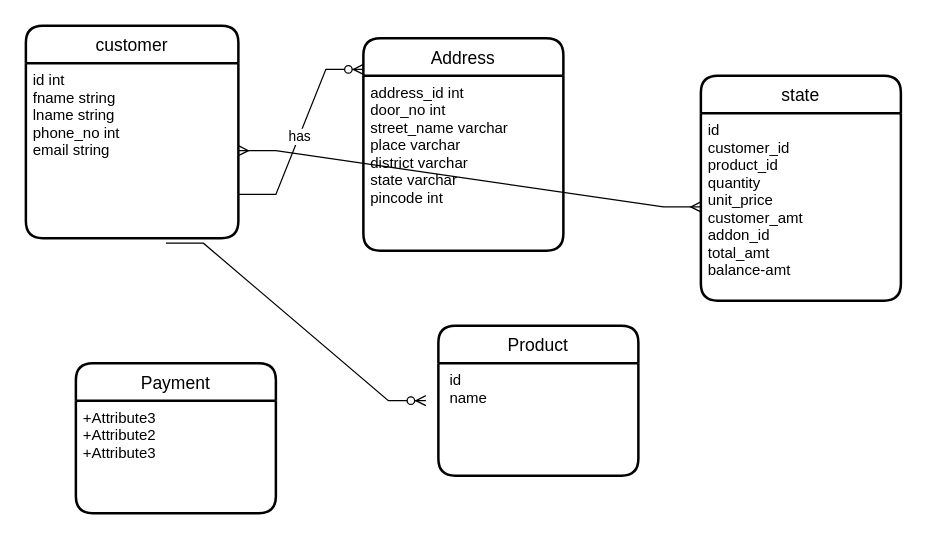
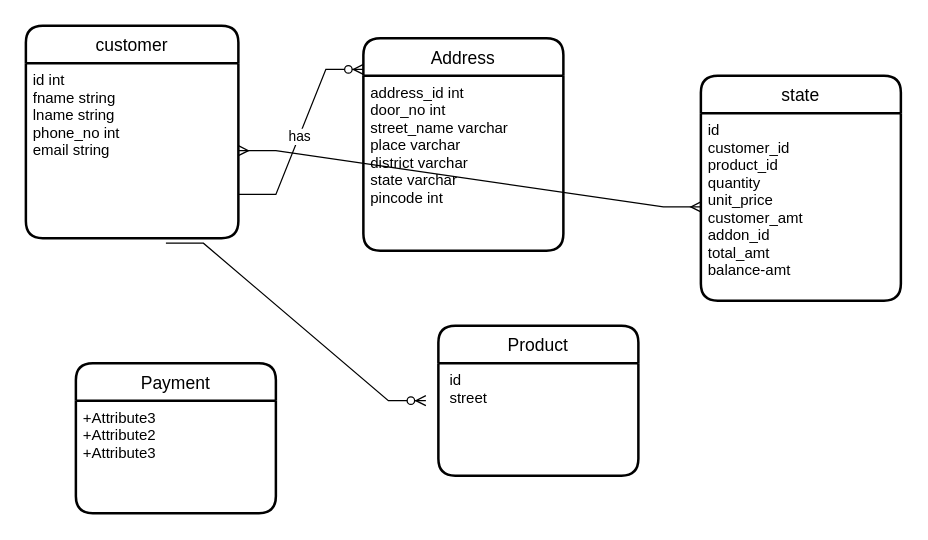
  <mxCell id="0" />
  <mxCell id="1" parent="0" />
  <mxCell id="2" value="customer" style="swimlane;childLayout=stackLayout;horizontal=1;startSize=30;horizontalStack=0;rounded=1;fontSize=14;fontStyle=0;strokeWidth=2;resizeParent=0;resizeLast=1;shadow=0;dashed=0;align=center;" parent="1" vertex="1"><mxGeometry x="20" y="20" width="170" height="170" as="geometry" /></mxCell>
  <mxCell id="3" value="id int&#10;fname string&#10;lname string&#10;phone_no int&#10;email string&#10;" style="align=left;strokeColor=none;fillColor=none;spacingLeft=4;fontSize=12;verticalAlign=top;resizable=0;rotatable=0;part=1;" parent="2" vertex="1"><mxGeometry y="30" width="170" height="140" as="geometry" /></mxCell>
  <mxCell id="4" value="Address" style="swimlane;childLayout=stackLayout;horizontal=1;startSize=30;horizontalStack=0;rounded=1;fontSize=14;fontStyle=0;strokeWidth=2;resizeParent=0;resizeLast=1;shadow=0;dashed=0;align=center;" parent="1" vertex="1"><mxGeometry x="290" y="30" width="160" height="170" as="geometry" /></mxCell>
  <mxCell id="5" value="address_id int&#10;door_no int&#10;street_name varchar&#10;place varchar&#10;district varchar&#10;state varchar&#10;pincode int" style="align=left;strokeColor=none;fillColor=none;spacingLeft=4;fontSize=12;verticalAlign=top;resizable=0;rotatable=0;part=1;" parent="4" vertex="1"><mxGeometry y="30" width="160" height="140" as="geometry" /></mxCell>
  <mxCell id="6" value="" style="edgeStyle=entityRelationEdgeStyle;fontSize=12;html=1;endArrow=ERzeroToMany;endFill=1;rounded=0;" parent="1" edge="1"><mxGeometry width="100" height="100" relative="1" as="geometry"><mxPoint x="190" y="155" as="sourcePoint" /><mxPoint x="290" y="55" as="targetPoint" /></mxGeometry></mxCell>
  <mxCell id="7" value="has" style="edgeLabel;html=1;align=center;verticalAlign=middle;resizable=0;points=[];" parent="6" vertex="1" connectable="0"><mxGeometry x="-0.053" relative="1" as="geometry"><mxPoint y="-1" as="offset" /></mxGeometry></mxCell>
  <mxCell id="8" value="Product" style="swimlane;childLayout=stackLayout;horizontal=1;startSize=30;horizontalStack=0;rounded=1;fontSize=14;fontStyle=0;strokeWidth=2;resizeParent=0;resizeLast=1;shadow=0;dashed=0;align=center;" parent="1" vertex="1"><mxGeometry x="350" y="260" width="160" height="120" as="geometry" /></mxCell>
- <mxCell id="9" value=" id&#10; name&#10; " style="align=left;strokeColor=none;fillColor=none;spacingLeft=4;fontSize=12;verticalAlign=top;resizable=0;rotatable=0;part=1;" parent="8" vertex="1"><mxGeometry y="30" width="160" height="90" as="geometry" /></mxCell>
+ <mxCell id="9" value=" id&#10; street&#10; " style="align=left;strokeColor=none;fillColor=none;spacingLeft=4;fontSize=12;verticalAlign=top;resizable=0;rotatable=0;part=1;" parent="8" vertex="1"><mxGeometry y="30" width="160" height="90" as="geometry" /></mxCell>
  <mxCell id="10" value="" style="edgeStyle=entityRelationEdgeStyle;fontSize=12;html=1;endArrow=ERzeroToMany;endFill=1;rounded=0;exitX=0.659;exitY=1.029;exitDx=0;exitDy=0;exitPerimeter=0;" parent="1" source="3" edge="1"><mxGeometry width="100" height="100" relative="1" as="geometry"><mxPoint x="150" y="310" as="sourcePoint" /><mxPoint x="340" y="320" as="targetPoint" /></mxGeometry></mxCell>
  <mxCell id="11" value="Payment" style="swimlane;childLayout=stackLayout;horizontal=1;startSize=30;horizontalStack=0;rounded=1;fontSize=14;fontStyle=0;strokeWidth=2;resizeParent=0;resizeLast=1;shadow=0;dashed=0;align=center;" parent="1" vertex="1"><mxGeometry x="60" y="290" width="160" height="120" as="geometry" /></mxCell>
  <mxCell id="12" value="+Attribute3&#10;+Attribute2&#10;+Attribute3" style="align=left;strokeColor=none;fillColor=none;spacingLeft=4;fontSize=12;verticalAlign=top;resizable=0;rotatable=0;part=1;" parent="11" vertex="1"><mxGeometry y="30" width="160" height="90" as="geometry" /></mxCell>
  <mxCell id="13" value="state" style="swimlane;childLayout=stackLayout;horizontal=1;startSize=30;horizontalStack=0;rounded=1;fontSize=14;fontStyle=0;strokeWidth=2;resizeParent=0;resizeLast=1;shadow=0;dashed=0;align=center;" vertex="1" parent="1"><mxGeometry x="560" y="60" width="160" height="180" as="geometry" /></mxCell>
  <mxCell id="14" value="id&#10;customer_id&#10;product_id&#10;quantity&#10;unit_price&#10;customer_amt&#10;addon_id&#10;total_amt&#10;balance-amt" style="align=left;strokeColor=none;fillColor=none;spacingLeft=4;fontSize=12;verticalAlign=top;resizable=0;rotatable=0;part=1;" vertex="1" parent="13"><mxGeometry y="30" width="160" height="150" as="geometry" /></mxCell>
  <mxCell id="15" value="" style="edgeStyle=entityRelationEdgeStyle;fontSize=12;html=1;endArrow=ERmany;startArrow=ERmany;rounded=0;" edge="1" parent="1" source="14" target="3"><mxGeometry width="100" height="100" relative="1" as="geometry"><mxPoint x="-60" y="320" as="sourcePoint" /><mxPoint x="40" y="220" as="targetPoint" /></mxGeometry></mxCell>
